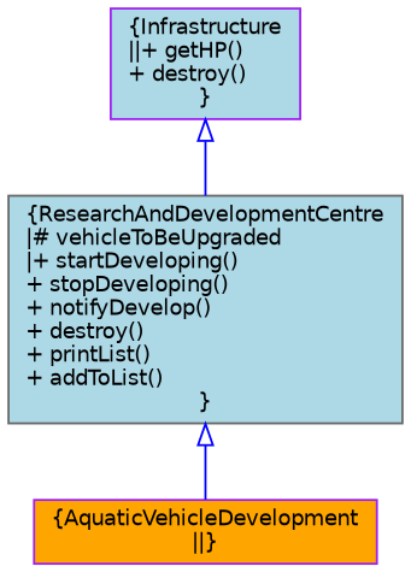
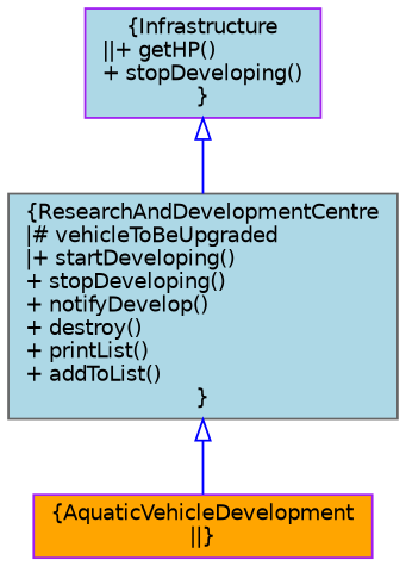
  digraph {
    node [color=purple fillcolor=lightblue fontname=Helvetica fontsize=10 shape=box style=filled]
    edge [arrowtail=onormal color=blue dir=back fontname=Helvetica fontsize=10 labelfontname=Helvetica labelfontsize=10 style=solid]
    n1 [fillcolor=orange fontcolor=black height=0.2 label="{AquaticVehicleDevelopment\n||}" width=0.4]
    n2 [color=gray40 height=0.2 label="{ResearchAndDevelopmentCentre\n|# vehicleToBeUpgraded\l|+ startDeveloping()\l+ stopDeveloping()\l+ notifyDevelop()\l+ destroy()\l+ printList()\l+ addToList()\l}" width=0.4]
-   n3 [height=0.2 label="{Infrastructure\n||+ getHP()\l+ destroy()\l}" width=0.4]
+   n3 [height=0.2 label="{Infrastructure\n||+ getHP()\l+ stopDeveloping()\l}" width=0.4]
    n2 -> n1
    n3 -> n2
  }
